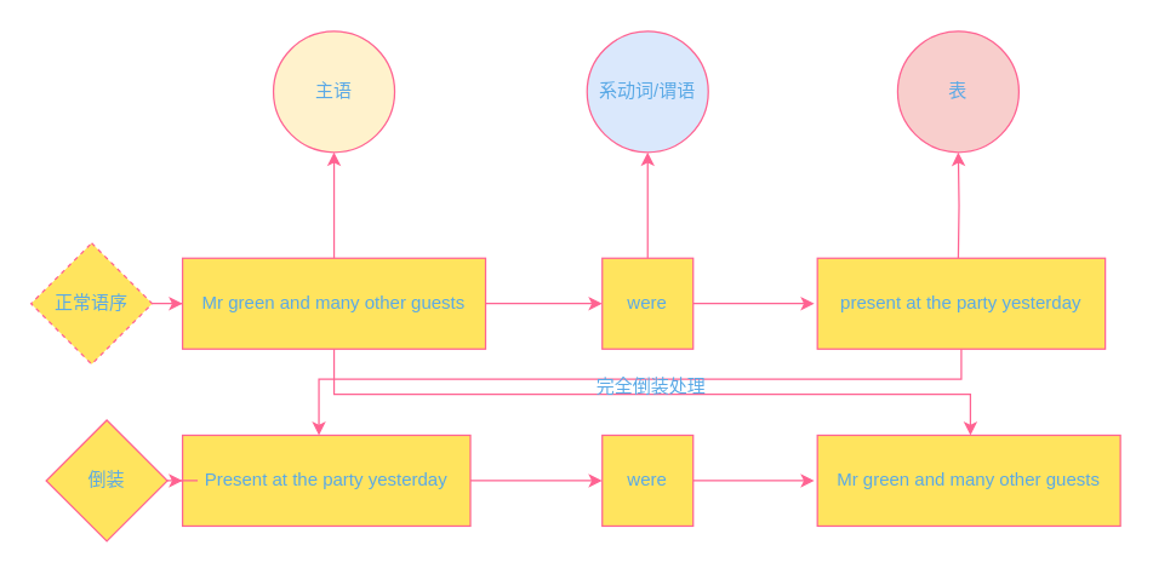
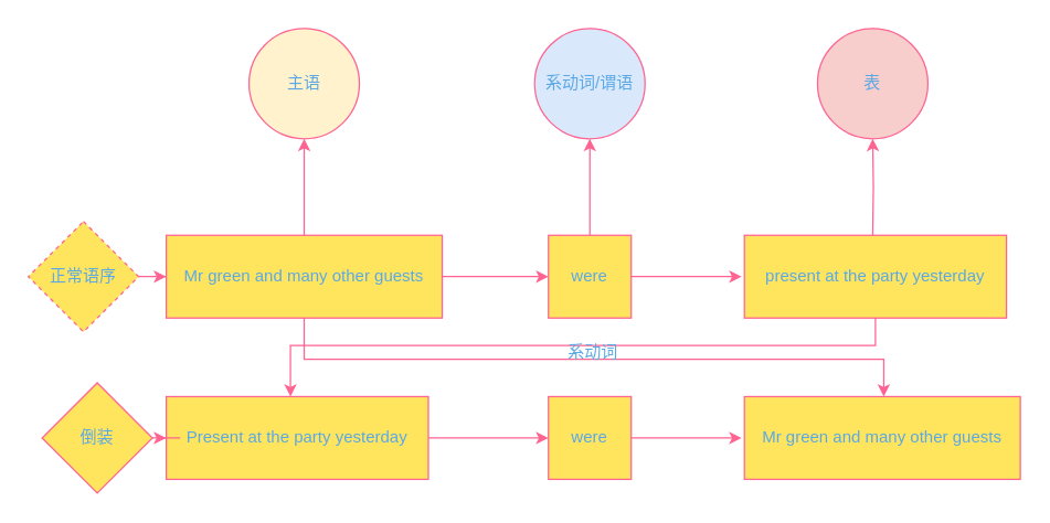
  <mxCell id="0" />
  <mxCell id="1" parent="0" />
  <mxCell id="2" value="" style="edgeStyle=orthogonalEdgeStyle;rounded=0;orthogonalLoop=1;jettySize=auto;html=1;strokeColor=#FF6392;fontColor=#5AA9E6;fillColor=#FFE45E;" parent="1" source="5" target="8" edge="1"><mxGeometry relative="1" as="geometry" /></mxCell>
  <mxCell id="3" value="" style="edgeStyle=orthogonalEdgeStyle;rounded=0;orthogonalLoop=1;jettySize=auto;html=1;strokeColor=#FF6392;fontColor=#5AA9E6;fillColor=#FFE45E;" parent="1" source="5" target="12" edge="1"><mxGeometry relative="1" as="geometry" /></mxCell>
  <mxCell id="4" style="edgeStyle=orthogonalEdgeStyle;rounded=0;orthogonalLoop=1;jettySize=auto;html=1;strokeColor=#FF6392;fontColor=#5AA9E6;fillColor=#FFE45E;" parent="1" source="5" target="17" edge="1"><mxGeometry relative="1" as="geometry"><Array as="points"><mxPoint x="220" y="260" /><mxPoint x="640" y="260" /></Array></mxGeometry></mxCell>
  <mxCell id="5" value="Mr green and many other guests" style="rounded=0;whiteSpace=wrap;html=1;strokeColor=#FF6392;fontColor=#5AA9E6;fillColor=#FFE45E;" parent="1" vertex="1"><mxGeometry x="120" y="170" width="200" height="60" as="geometry" /></mxCell>
  <mxCell id="6" value="" style="edgeStyle=orthogonalEdgeStyle;rounded=0;orthogonalLoop=1;jettySize=auto;html=1;strokeColor=#FF6392;fontColor=#5AA9E6;fillColor=#FFE45E;" parent="1" source="8" edge="1"><mxGeometry relative="1" as="geometry"><mxPoint x="537" y="200" as="targetPoint" /></mxGeometry></mxCell>
  <mxCell id="7" value="" style="edgeStyle=orthogonalEdgeStyle;rounded=0;orthogonalLoop=1;jettySize=auto;html=1;strokeColor=#FF6392;fontColor=#5AA9E6;fillColor=#FFE45E;" parent="1" source="8" target="13" edge="1"><mxGeometry relative="1" as="geometry" /></mxCell>
  <mxCell id="8" value="were" style="rounded=0;whiteSpace=wrap;html=1;strokeColor=#FF6392;fontColor=#5AA9E6;fillColor=#FFE45E;" parent="1" vertex="1"><mxGeometry x="397" y="170" width="60" height="60" as="geometry" /></mxCell>
  <mxCell id="9" value="" style="edgeStyle=orthogonalEdgeStyle;rounded=0;orthogonalLoop=1;jettySize=auto;html=1;strokeColor=#FF6392;fontColor=#5AA9E6;fillColor=#FFE45E;" parent="1" target="14" edge="1"><mxGeometry relative="1" as="geometry"><mxPoint x="632" y="170" as="sourcePoint" /></mxGeometry></mxCell>
  <mxCell id="10" style="edgeStyle=orthogonalEdgeStyle;rounded=0;orthogonalLoop=1;jettySize=auto;html=1;strokeColor=#FF6392;fontColor=#5AA9E6;fillColor=#FFE45E;" parent="1" source="11" target="21" edge="1"><mxGeometry relative="1" as="geometry"><Array as="points"><mxPoint x="634" y="250" /><mxPoint x="210" y="250" /></Array></mxGeometry></mxCell>
  <mxCell id="11" value="present at the party yesterday" style="rounded=0;whiteSpace=wrap;html=1;strokeColor=#FF6392;fontColor=#5AA9E6;fillColor=#FFE45E;" parent="1" vertex="1"><mxGeometry x="539" y="170" width="190" height="60" as="geometry" /></mxCell>
  <mxCell id="12" value="主语" style="ellipse;whiteSpace=wrap;html=1;fillColor=#fff2cc;strokeColor=#FF6392;fontColor=#5AA9E6;rounded=0;" parent="1" vertex="1"><mxGeometry x="180" y="20" width="80" height="80" as="geometry" /></mxCell>
  <mxCell id="13" value="系动词/谓语" style="ellipse;whiteSpace=wrap;html=1;fillColor=#dae8fc;strokeColor=#FF6392;fontColor=#5AA9E6;rounded=0;" parent="1" vertex="1"><mxGeometry x="387" y="20" width="80" height="80" as="geometry" /></mxCell>
  <mxCell id="14" value="表" style="ellipse;whiteSpace=wrap;html=1;fillColor=#f8cecc;strokeColor=#FF6392;fontColor=#5AA9E6;rounded=0;" parent="1" vertex="1"><mxGeometry x="592" y="20" width="80" height="80" as="geometry" /></mxCell>
  <mxCell id="15" value="" style="edgeStyle=orthogonalEdgeStyle;rounded=0;orthogonalLoop=1;jettySize=auto;html=1;strokeColor=#FF6392;fontColor=#5AA9E6;fillColor=#FFE45E;" parent="1" source="16" target="5" edge="1"><mxGeometry relative="1" as="geometry" /></mxCell>
  <mxCell id="16" value="正常语序" style="rhombus;whiteSpace=wrap;html=1;fillColor=#FFE45E;strokeColor=#FF6392;fontColor=#5AA9E6;rounded=0;dashed=1;" parent="1" vertex="1"><mxGeometry x="20" y="160" width="80" height="80" as="geometry" /></mxCell>
  <mxCell id="17" value="Mr green and many other guests" style="rounded=0;whiteSpace=wrap;html=1;strokeColor=#FF6392;fontColor=#5AA9E6;fillColor=#FFE45E;" parent="1" vertex="1"><mxGeometry x="539" y="287" width="200" height="60" as="geometry" /></mxCell>
  <mxCell id="18" value="" style="edgeStyle=orthogonalEdgeStyle;rounded=0;orthogonalLoop=1;jettySize=auto;html=1;strokeColor=#FF6392;fontColor=#5AA9E6;fillColor=#FFE45E;" parent="1" source="19" edge="1"><mxGeometry relative="1" as="geometry"><mxPoint x="537" y="317" as="targetPoint" /></mxGeometry></mxCell>
  <mxCell id="19" value="were" style="rounded=0;whiteSpace=wrap;html=1;strokeColor=#FF6392;fontColor=#5AA9E6;fillColor=#FFE45E;" parent="1" vertex="1"><mxGeometry x="397" y="287" width="60" height="60" as="geometry" /></mxCell>
  <mxCell id="20" value="" style="edgeStyle=orthogonalEdgeStyle;rounded=0;orthogonalLoop=1;jettySize=auto;html=1;strokeColor=#FF6392;fontColor=#5AA9E6;fillColor=#FFE45E;" parent="1" source="21" target="19" edge="1"><mxGeometry relative="1" as="geometry" /></mxCell>
  <mxCell id="21" value="Present at the party yesterday" style="rounded=0;whiteSpace=wrap;html=1;strokeColor=#FF6392;fontColor=#5AA9E6;fillColor=#FFE45E;" parent="1" vertex="1"><mxGeometry x="120" y="287" width="190" height="60" as="geometry" /></mxCell>
  <mxCell id="22" value="" style="edgeStyle=orthogonalEdgeStyle;rounded=0;orthogonalLoop=1;jettySize=auto;html=1;strokeColor=#FF6392;fontColor=#5AA9E6;fillColor=#FFE45E;" parent="1" source="23" target="21" edge="1"><mxGeometry relative="1" as="geometry" /></mxCell>
  <mxCell id="23" value="倒装" style="rhombus;whiteSpace=wrap;html=1;fillColor=#FFE45E;strokeColor=#FF6392;fontColor=#5AA9E6;rounded=0;" parent="1" vertex="1"><mxGeometry x="30" y="277" width="80" height="80" as="geometry" /></mxCell>
- <mxCell id="24" value="完全倒装处理" style="text;html=1;align=center;verticalAlign=middle;resizable=0;points=[];autosize=1;strokeColor=none;fillColor=none;fontColor=#5AA9E6;" parent="1" vertex="1"><mxGeometry x="379" y="240" width="100" height="30" as="geometry" /></mxCell>
+ <mxCell id="24" value="系动词" style="text;html=1;align=center;verticalAlign=middle;resizable=0;points=[];autosize=1;strokeColor=none;fillColor=none;fontColor=#5AA9E6;" parent="1" vertex="1"><mxGeometry x="379" y="240" width="100" height="30" as="geometry" /></mxCell>
